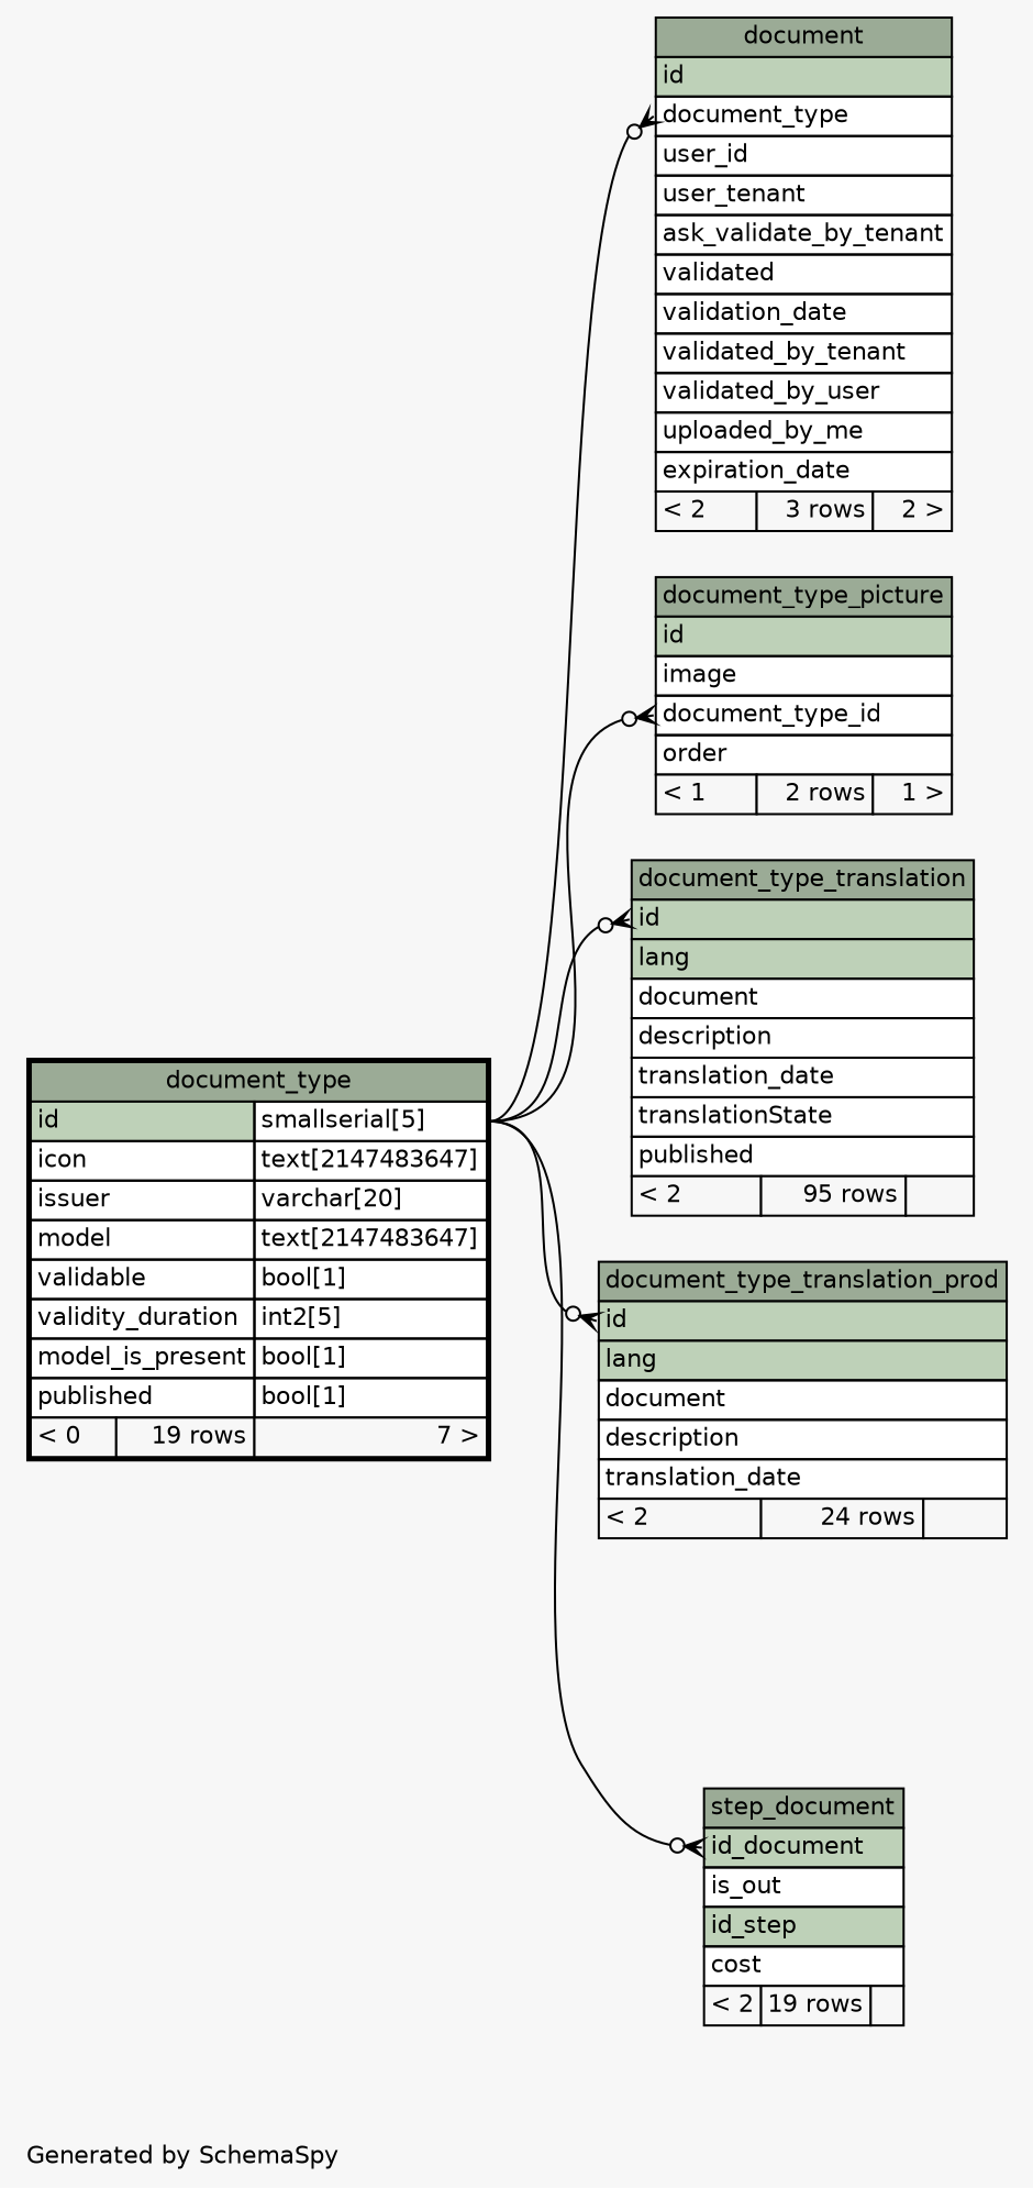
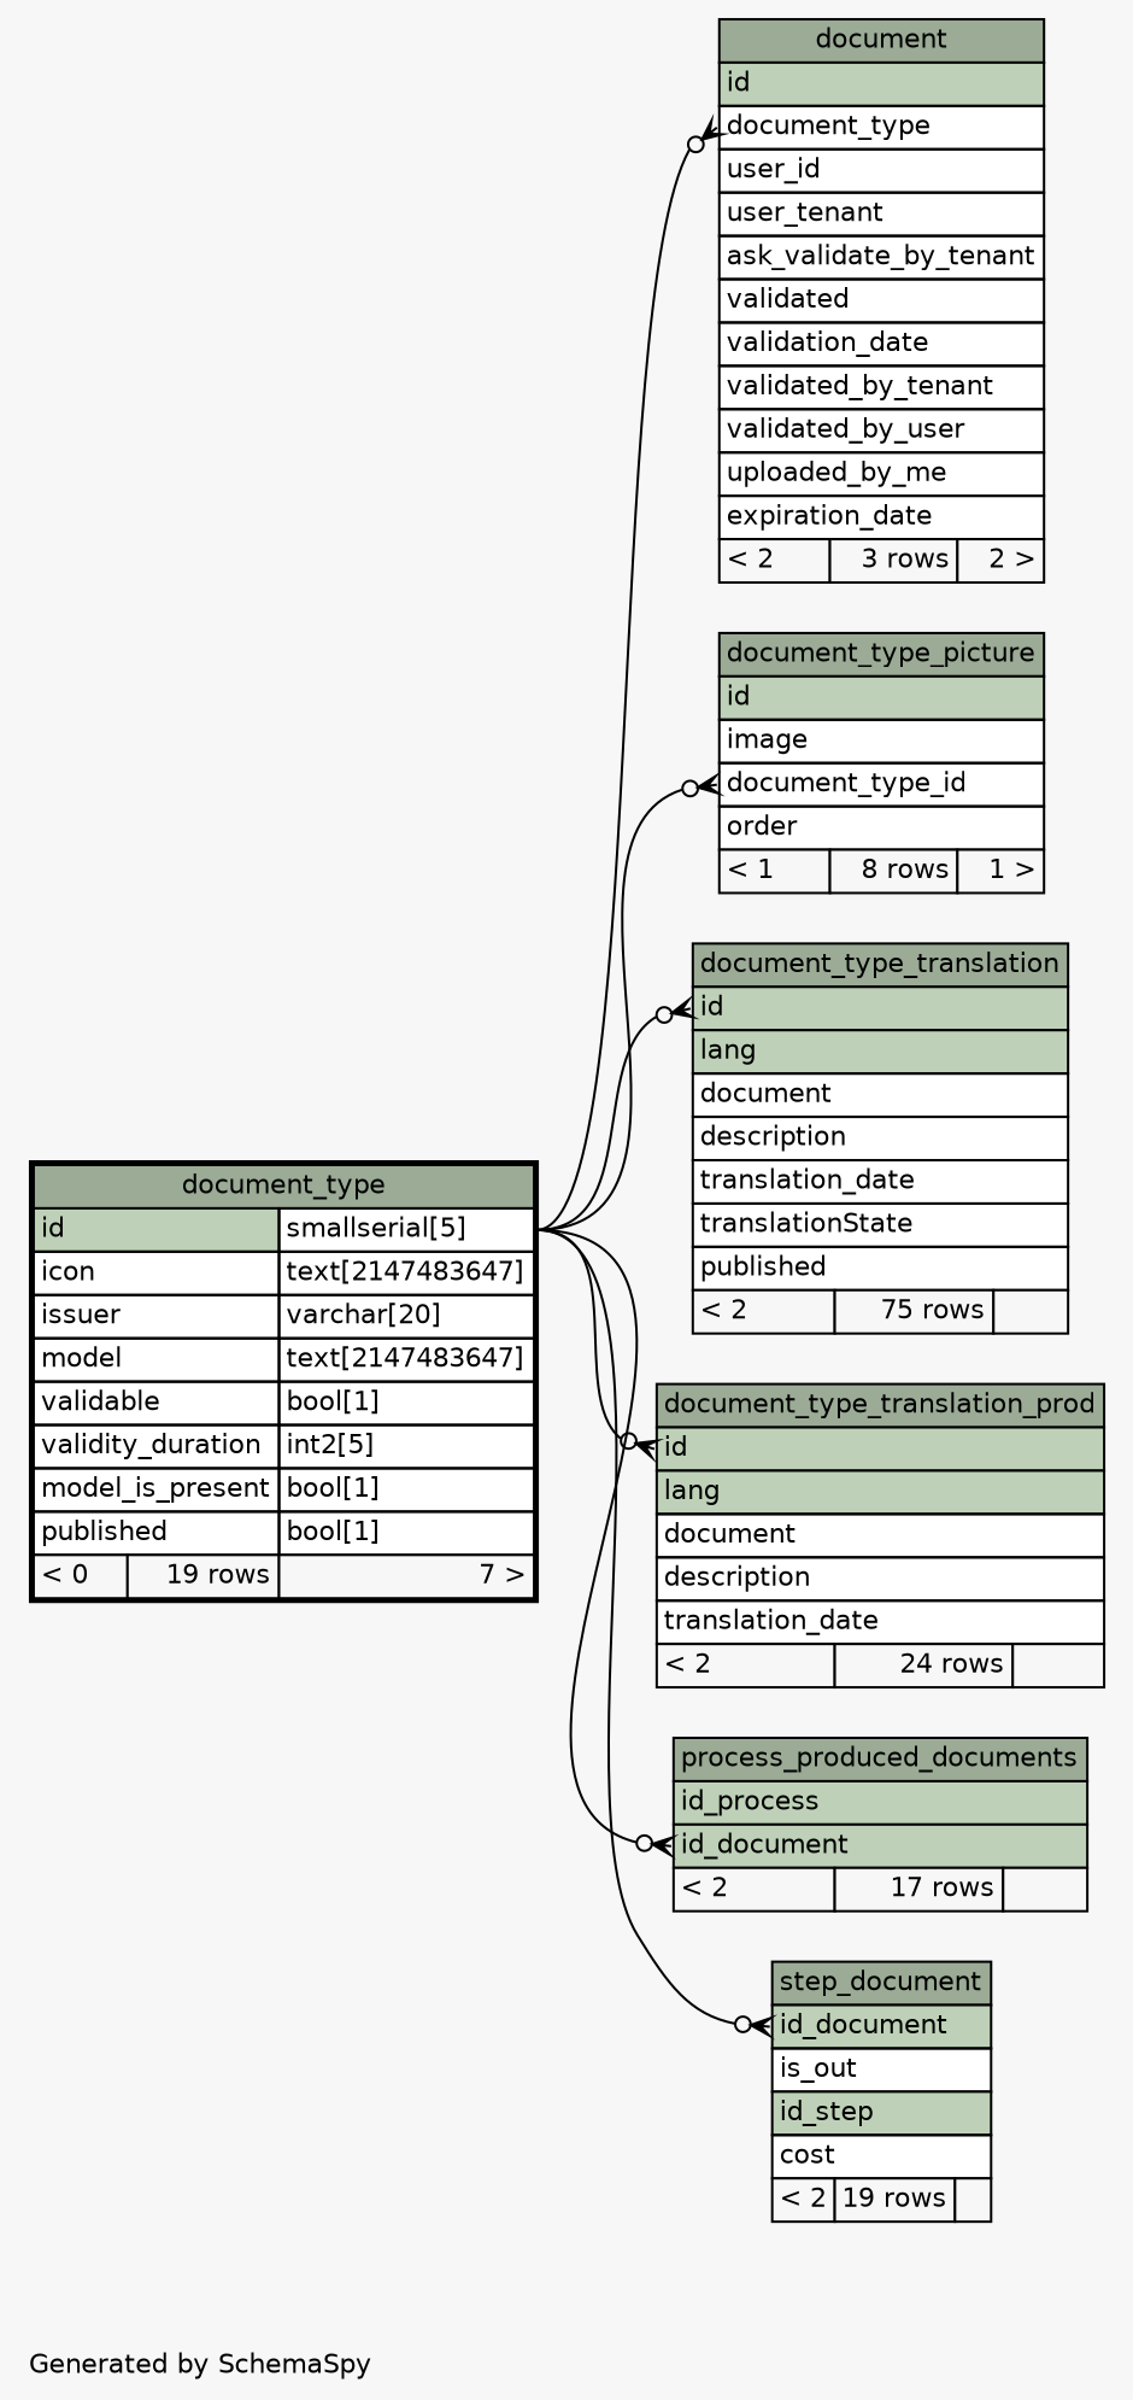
  digraph {
    bgcolor="#f7f7f7"
    fontname=Helvetica
    fontsize=11
    label="\nGenerated by SchemaSpy"
    labeljust=l
    nodesep=0.18
    rankdir=RL
    ranksep=0.46
    node [fontname=Helvetica fontsize=11 shape=plaintext]
    edge [arrowhead=none arrowsize=0.8 arrowtail=crowodot dir=back headport="id.type:e" tailport="id:w"]
    n1 [label=<     <TABLE BORDER="0" CELLBORDER="1" CELLSPACING="0" BGCOLOR="#ffffff">       <TR><TD COLSPAN="3" BGCOLOR="#9bab96" ALIGN="CENTER">document</TD></TR>       <TR><TD PORT="id" COLSPAN="3" BGCOLOR="#bed1b8" ALIGN="LEFT">id</TD></TR>       <TR><TD PORT="document_type" COLSPAN="3" ALIGN="LEFT">document_type</TD></TR>       <TR><TD PORT="user_id" COLSPAN="3" ALIGN="LEFT">user_id</TD></TR>       <TR><TD PORT="user_tenant" COLSPAN="3" ALIGN="LEFT">user_tenant</TD></TR>       <TR><TD PORT="ask_validate_by_tenant" COLSPAN="3" ALIGN="LEFT">ask_validate_by_tenant</TD></TR>       <TR><TD PORT="validated" COLSPAN="3" ALIGN="LEFT">validated</TD></TR>       <TR><TD PORT="validation_date" COLSPAN="3" ALIGN="LEFT">validation_date</TD></TR>       <TR><TD PORT="validated_by_tenant" COLSPAN="3" ALIGN="LEFT">validated_by_tenant</TD></TR>       <TR><TD PORT="validated_by_user" COLSPAN="3" ALIGN="LEFT">validated_by_user</TD></TR>       <TR><TD PORT="uploaded_by_me" COLSPAN="3" ALIGN="LEFT">uploaded_by_me</TD></TR>       <TR><TD PORT="expiration_date" COLSPAN="3" ALIGN="LEFT">expiration_date</TD></TR>       <TR><TD ALIGN="LEFT" BGCOLOR="#f7f7f7">&lt; 2</TD><TD ALIGN="RIGHT" BGCOLOR="#f7f7f7">3 rows</TD><TD ALIGN="RIGHT" BGCOLOR="#f7f7f7">2 &gt;</TD></TR>     </TABLE>>]
    n2 [label=<     <TABLE BORDER="2" CELLBORDER="1" CELLSPACING="0" BGCOLOR="#ffffff">       <TR><TD COLSPAN="3" BGCOLOR="#9bab96" ALIGN="CENTER">document_type</TD></TR>       <TR><TD PORT="id" COLSPAN="2" BGCOLOR="#bed1b8" ALIGN="LEFT">id</TD><TD PORT="id.type" ALIGN="LEFT">smallserial[5]</TD></TR>       <TR><TD PORT="icon" COLSPAN="2" ALIGN="LEFT">icon</TD><TD PORT="icon.type" ALIGN="LEFT">text[2147483647]</TD></TR>       <TR><TD PORT="issuer" COLSPAN="2" ALIGN="LEFT">issuer</TD><TD PORT="issuer.type" ALIGN="LEFT">varchar[20]</TD></TR>       <TR><TD PORT="model" COLSPAN="2" ALIGN="LEFT">model</TD><TD PORT="model.type" ALIGN="LEFT">text[2147483647]</TD></TR>       <TR><TD PORT="validable" COLSPAN="2" ALIGN="LEFT">validable</TD><TD PORT="validable.type" ALIGN="LEFT">bool[1]</TD></TR>       <TR><TD PORT="validity_duration" COLSPAN="2" ALIGN="LEFT">validity_duration</TD><TD PORT="validity_duration.type" ALIGN="LEFT">int2[5]</TD></TR>       <TR><TD PORT="model_is_present" COLSPAN="2" ALIGN="LEFT">model_is_present</TD><TD PORT="model_is_present.type" ALIGN="LEFT">bool[1]</TD></TR>       <TR><TD PORT="published" COLSPAN="2" ALIGN="LEFT">published</TD><TD PORT="published.type" ALIGN="LEFT">bool[1]</TD></TR>       <TR><TD ALIGN="LEFT" BGCOLOR="#f7f7f7">&lt; 0</TD><TD ALIGN="RIGHT" BGCOLOR="#f7f7f7">19 rows</TD><TD ALIGN="RIGHT" BGCOLOR="#f7f7f7">7 &gt;</TD></TR>     </TABLE>>]
-   n3 [label=<     <TABLE BORDER="0" CELLBORDER="1" CELLSPACING="0" BGCOLOR="#ffffff">       <TR><TD COLSPAN="3" BGCOLOR="#9bab96" ALIGN="CENTER">document_type_picture</TD></TR>       <TR><TD PORT="id" COLSPAN="3" BGCOLOR="#bed1b8" ALIGN="LEFT">id</TD></TR>       <TR><TD PORT="image" COLSPAN="3" ALIGN="LEFT">image</TD></TR>       <TR><TD PORT="document_type_id" COLSPAN="3" ALIGN="LEFT">document_type_id</TD></TR>       <TR><TD PORT="order" COLSPAN="3" ALIGN="LEFT">order</TD></TR>       <TR><TD ALIGN="LEFT" BGCOLOR="#f7f7f7">&lt; 1</TD><TD ALIGN="RIGHT" BGCOLOR="#f7f7f7">2 rows</TD><TD ALIGN="RIGHT" BGCOLOR="#f7f7f7">1 &gt;</TD></TR>     </TABLE>>]
-   n4 [label=<     <TABLE BORDER="0" CELLBORDER="1" CELLSPACING="0" BGCOLOR="#ffffff">       <TR><TD COLSPAN="3" BGCOLOR="#9bab96" ALIGN="CENTER">document_type_translation</TD></TR>       <TR><TD PORT="id" COLSPAN="3" BGCOLOR="#bed1b8" ALIGN="LEFT">id</TD></TR>       <TR><TD PORT="lang" COLSPAN="3" BGCOLOR="#bed1b8" ALIGN="LEFT">lang</TD></TR>       <TR><TD PORT="document" COLSPAN="3" ALIGN="LEFT">document</TD></TR>       <TR><TD PORT="description" COLSPAN="3" ALIGN="LEFT">description</TD></TR>       <TR><TD PORT="translation_date" COLSPAN="3" ALIGN="LEFT">translation_date</TD></TR>       <TR><TD PORT="translationState" COLSPAN="3" ALIGN="LEFT">translationState</TD></TR>       <TR><TD PORT="published" COLSPAN="3" ALIGN="LEFT">published</TD></TR>       <TR><TD ALIGN="LEFT" BGCOLOR="#f7f7f7">&lt; 2</TD><TD ALIGN="RIGHT" BGCOLOR="#f7f7f7">95 rows</TD><TD ALIGN="RIGHT" BGCOLOR="#f7f7f7">  </TD></TR>     </TABLE>>]
+   n3 [label=<     <TABLE BORDER="0" CELLBORDER="1" CELLSPACING="0" BGCOLOR="#ffffff">       <TR><TD COLSPAN="3" BGCOLOR="#9bab96" ALIGN="CENTER">document_type_picture</TD></TR>       <TR><TD PORT="id" COLSPAN="3" BGCOLOR="#bed1b8" ALIGN="LEFT">id</TD></TR>       <TR><TD PORT="image" COLSPAN="3" ALIGN="LEFT">image</TD></TR>       <TR><TD PORT="document_type_id" COLSPAN="3" ALIGN="LEFT">document_type_id</TD></TR>       <TR><TD PORT="order" COLSPAN="3" ALIGN="LEFT">order</TD></TR>       <TR><TD ALIGN="LEFT" BGCOLOR="#f7f7f7">&lt; 1</TD><TD ALIGN="RIGHT" BGCOLOR="#f7f7f7">8 rows</TD><TD ALIGN="RIGHT" BGCOLOR="#f7f7f7">1 &gt;</TD></TR>     </TABLE>>]
+   n4 [label=<     <TABLE BORDER="0" CELLBORDER="1" CELLSPACING="0" BGCOLOR="#ffffff">       <TR><TD COLSPAN="3" BGCOLOR="#9bab96" ALIGN="CENTER">document_type_translation</TD></TR>       <TR><TD PORT="id" COLSPAN="3" BGCOLOR="#bed1b8" ALIGN="LEFT">id</TD></TR>       <TR><TD PORT="lang" COLSPAN="3" BGCOLOR="#bed1b8" ALIGN="LEFT">lang</TD></TR>       <TR><TD PORT="document" COLSPAN="3" ALIGN="LEFT">document</TD></TR>       <TR><TD PORT="description" COLSPAN="3" ALIGN="LEFT">description</TD></TR>       <TR><TD PORT="translation_date" COLSPAN="3" ALIGN="LEFT">translation_date</TD></TR>       <TR><TD PORT="translationState" COLSPAN="3" ALIGN="LEFT">translationState</TD></TR>       <TR><TD PORT="published" COLSPAN="3" ALIGN="LEFT">published</TD></TR>       <TR><TD ALIGN="LEFT" BGCOLOR="#f7f7f7">&lt; 2</TD><TD ALIGN="RIGHT" BGCOLOR="#f7f7f7">75 rows</TD><TD ALIGN="RIGHT" BGCOLOR="#f7f7f7">  </TD></TR>     </TABLE>>]
    n5 [label=<     <TABLE BORDER="0" CELLBORDER="1" CELLSPACING="0" BGCOLOR="#ffffff">       <TR><TD COLSPAN="3" BGCOLOR="#9bab96" ALIGN="CENTER">document_type_translation_prod</TD></TR>       <TR><TD PORT="id" COLSPAN="3" BGCOLOR="#bed1b8" ALIGN="LEFT">id</TD></TR>       <TR><TD PORT="lang" COLSPAN="3" BGCOLOR="#bed1b8" ALIGN="LEFT">lang</TD></TR>       <TR><TD PORT="document" COLSPAN="3" ALIGN="LEFT">document</TD></TR>       <TR><TD PORT="description" COLSPAN="3" ALIGN="LEFT">description</TD></TR>       <TR><TD PORT="translation_date" COLSPAN="3" ALIGN="LEFT">translation_date</TD></TR>       <TR><TD ALIGN="LEFT" BGCOLOR="#f7f7f7">&lt; 2</TD><TD ALIGN="RIGHT" BGCOLOR="#f7f7f7">24 rows</TD><TD ALIGN="RIGHT" BGCOLOR="#f7f7f7">  </TD></TR>     </TABLE>>]
+   n6 [label=<     <TABLE BORDER="0" CELLBORDER="1" CELLSPACING="0" BGCOLOR="#ffffff">       <TR><TD COLSPAN="3" BGCOLOR="#9bab96" ALIGN="CENTER">process_produced_documents</TD></TR>       <TR><TD PORT="id_process" COLSPAN="3" BGCOLOR="#bed1b8" ALIGN="LEFT">id_process</TD></TR>       <TR><TD PORT="id_document" COLSPAN="3" BGCOLOR="#bed1b8" ALIGN="LEFT">id_document</TD></TR>       <TR><TD ALIGN="LEFT" BGCOLOR="#f7f7f7">&lt; 2</TD><TD ALIGN="RIGHT" BGCOLOR="#f7f7f7">17 rows</TD><TD ALIGN="RIGHT" BGCOLOR="#f7f7f7">  </TD></TR>     </TABLE>>]
    n7 [label=<     <TABLE BORDER="0" CELLBORDER="1" CELLSPACING="0" BGCOLOR="#ffffff">       <TR><TD COLSPAN="3" BGCOLOR="#9bab96" ALIGN="CENTER">step_document</TD></TR>       <TR><TD PORT="id_document" COLSPAN="3" BGCOLOR="#bed1b8" ALIGN="LEFT">id_document</TD></TR>       <TR><TD PORT="is_out" COLSPAN="3" ALIGN="LEFT">is_out</TD></TR>       <TR><TD PORT="id_step" COLSPAN="3" BGCOLOR="#bed1b8" ALIGN="LEFT">id_step</TD></TR>       <TR><TD PORT="cost" COLSPAN="3" ALIGN="LEFT">cost</TD></TR>       <TR><TD ALIGN="LEFT" BGCOLOR="#f7f7f7">&lt; 2</TD><TD ALIGN="RIGHT" BGCOLOR="#f7f7f7">19 rows</TD><TD ALIGN="RIGHT" BGCOLOR="#f7f7f7">  </TD></TR>     </TABLE>>]
    n1 -> n2 [tailport="document_type:w"]
    n3 -> n2 [tailport="document_type_id:w"]
    n4 -> n2
    n5 -> n2
+   n6 -> n2 [tailport="id_document:w"]
    n7 -> n2 [tailport="id_document:w"]
  }
